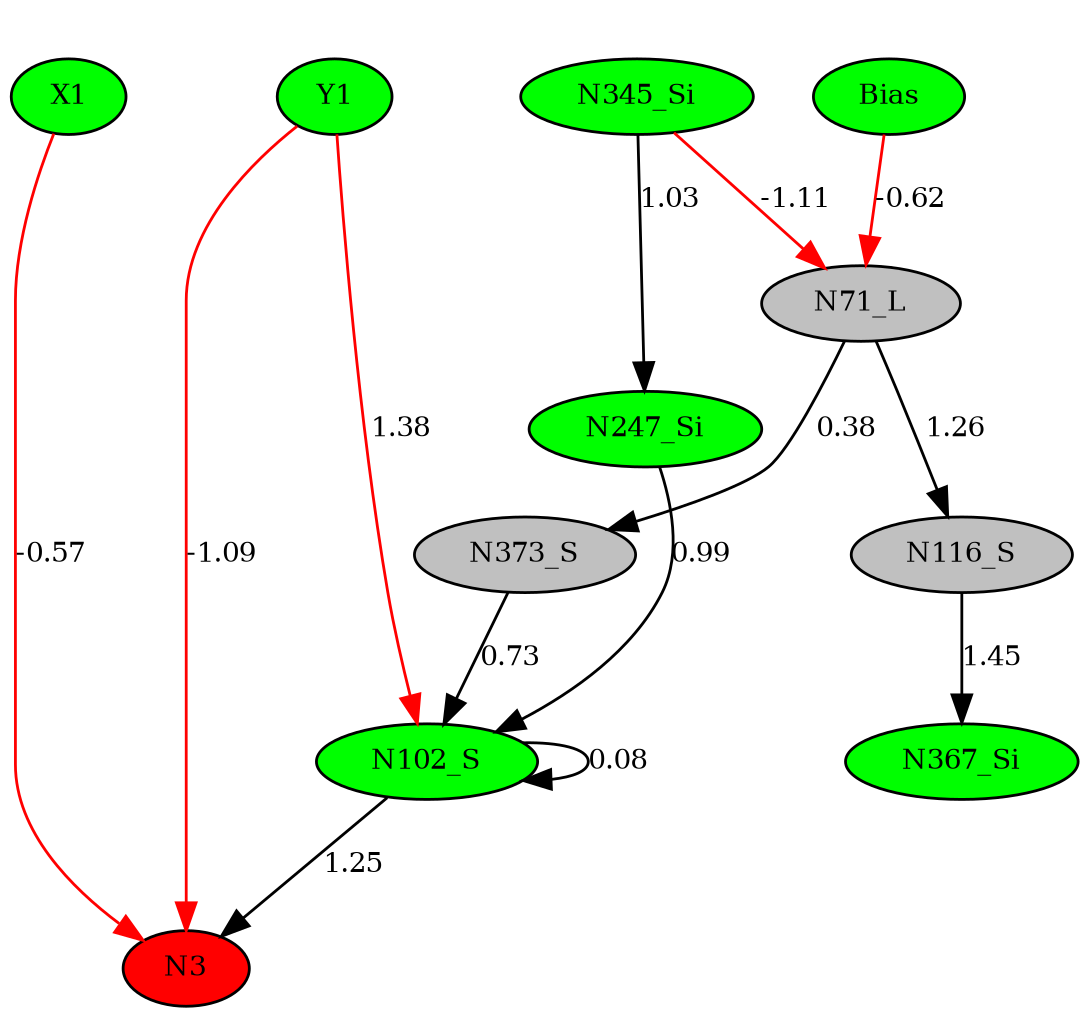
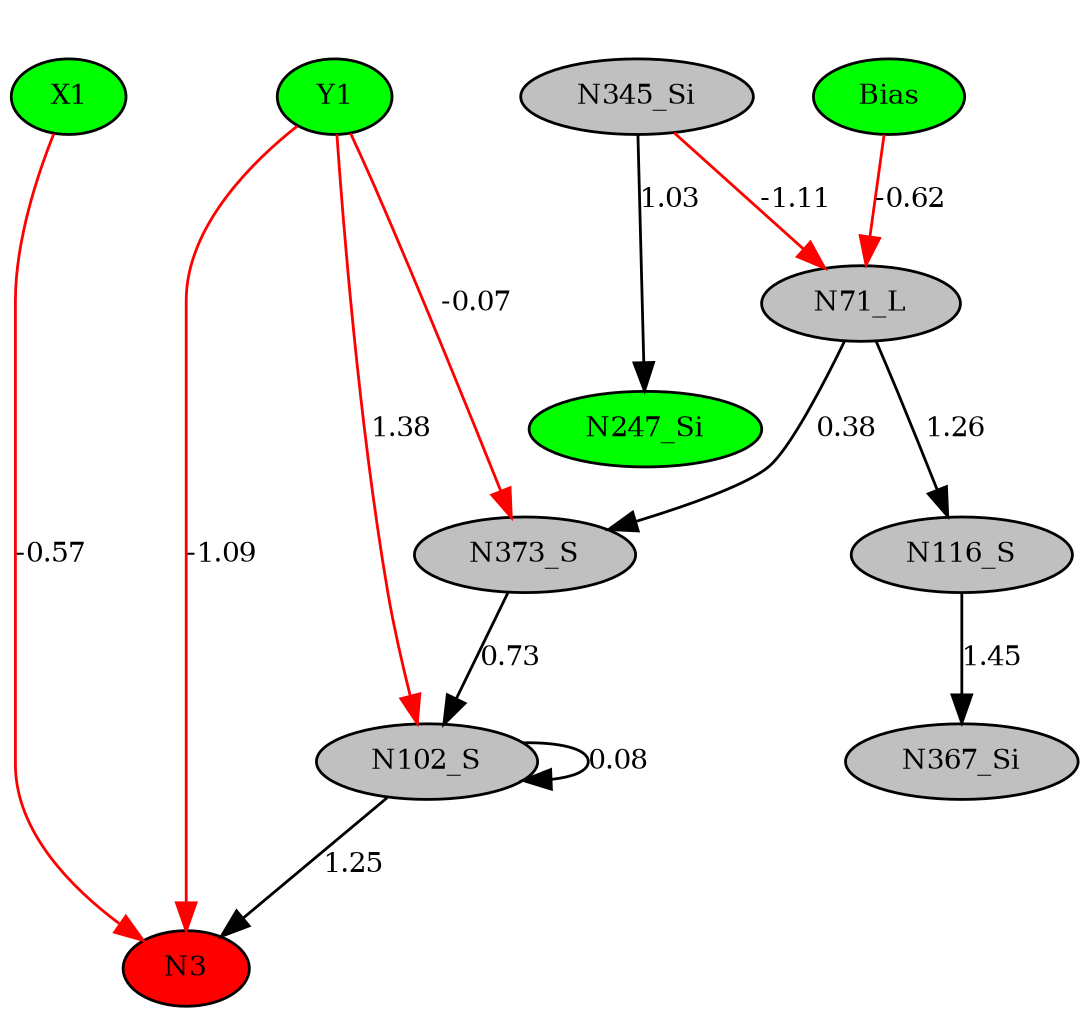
  digraph {
    node [fillcolor=gray fontsize=10 shape=ellipse style=filled]
    edge [color=black fontsize=10]
    N3 [fillcolor=red height=0.1 width=0.1]
    n2 [fillcolor=green height=0.1 label=Bias width=0.1]
    n3 [fillcolor=green height=0.1 label=X1 width=0.1]
    n4 [fillcolor=green height=0.1 label=Y1 width=0.1]
    n5 [height=0.1 label=N71_L width=0.1]
-   n6 [fillcolor=green height=0.1 label=N102_S width=0.1]
+   n6 [height=0.1 label=N102_S width=0.1]
    n7 [height=0.1 label=N373_S width=0.1]
    n8 [height=0.1 label=N116_S width=0.1]
-   n9 [fillcolor=green height=0.1 label=N367_Si width=0.1]
+   n9 [height=0.1 label=N367_Si width=0.1]
    n10 [fillcolor=green height=0.1 label=N247_Si width=0.1]
-   n11 [fillcolor=green height=0.1 label=N345_Si width=0.1]
+   n11 [height=0.1 label=N345_Si width=0.1]
    subgraph sub_1 {
      rank=same
      N3
    }
    subgraph sub_2 {
      rank=same
      n2
      n3
      n4
    }
    n2 -> n5 [arrowType=inv color=red label=-0.62]
    n3 -> N3 [arrowType=inv color=red label=-0.57]
    n3 -> n4 [style=invis color="" fontsize=""]
    n4 -> N3 [arrowType=inv color=red label=-1.09]
    n4 -> n2 [style=invis color="" fontsize=""]
    n4 -> n6 [color=red label=1.38]
+   n4 -> n7 [arrowType=inv color=red label=-0.07]
    n5 -> n7 [label=0.38]
    n5 -> n8 [label=1.26]
    n6 -> N3 [label=1.25]
    n6 -> n6 [label=0.08]
    n7 -> n6 [label=0.73]
    n8 -> n9 [label=1.45]
-   n10 -> n6 [label=0.99]
    n11 -> n5 [arrowType=inv color=red label=-1.11]
    n11 -> n10 [label=1.03]
  }
